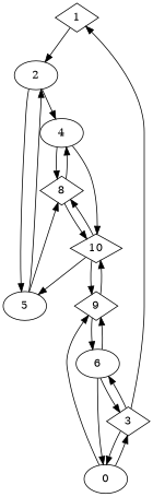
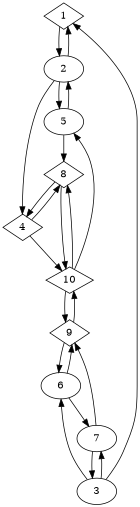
  digraph {
    node [shape=diamond]
    n1 [label=1]
    n2 [label=2 shape=ellipse]
-   n3 [label=4 shape=ellipse]
+   n3 [label=4]
    n4 [label=5 shape=ellipse]
-   n5 [label=3]
+   n5 [label=3 shape=ellipse]
    n6 [label=6 shape=ellipse]
-   n7 [label=0 shape=ellipse]
+   n7 [label=7 shape=ellipse]
    n8 [label=8]
    n9 [label=10]
    n10 [label=9]
    n1 -> n2
+   n2 -> n1
    n2 -> n3
    n2 -> n4
    n3 -> n8
    n3 -> n9
    n4 -> n2
    n4 -> n8
    n5 -> n1
    n5 -> n6
    n5 -> n7
-   n6 -> n5
    n6 -> n7
    n6 -> n10
    n7 -> n5
    n7 -> n10
    n8 -> n3
    n8 -> n9
    n9 -> n4
    n9 -> n8
    n9 -> n10
    n10 -> n6
    n10 -> n9
  }
